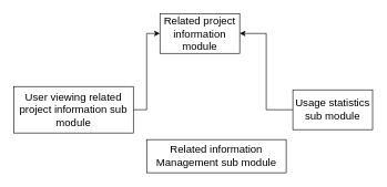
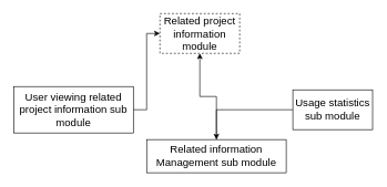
  <mxCell id="0" />
  <mxCell id="1" parent="0" />
- <mxCell id="2" value="&lt;span lang=&quot;EN-HK&quot; style=&quot;font-size: 12pt ; font-family: &amp;#34;calibri&amp;#34; , sans-serif&quot;&gt;Related project information module&lt;/span&gt;&lt;span style=&quot;font-size: medium&quot;&gt;&lt;/span&gt;" style="rounded=0;whiteSpace=wrap;html=1;" vertex="1" parent="1"><mxGeometry x="240" y="20" width="120" height="60" as="geometry" /></mxCell>
+ <mxCell id="2" value="&lt;span lang=&quot;EN-HK&quot; style=&quot;font-size: 12pt ; font-family: &amp;#34;calibri&amp;#34; , sans-serif&quot;&gt;Related project information module&lt;/span&gt;&lt;span style=&quot;font-size: medium&quot;&gt;&lt;/span&gt;" style="rounded=0;whiteSpace=wrap;html=1;dashed=1;" vertex="1" parent="1"><mxGeometry x="240" y="20" width="120" height="60" as="geometry" /></mxCell>
  <mxCell id="3" style="edgeStyle=orthogonalEdgeStyle;rounded=0;orthogonalLoop=1;jettySize=auto;html=1;entryX=0;entryY=0.5;entryDx=0;entryDy=0;" edge="1" parent="1" source="4" target="2"><mxGeometry relative="1" as="geometry" /></mxCell>
  <mxCell id="4" value="&lt;span lang=&quot;EN-HK&quot; style=&quot;font-size: 12pt ; font-family: &amp;#34;calibri&amp;#34; , sans-serif&quot;&gt;User viewing related project information sub module&lt;/span&gt;&lt;span style=&quot;font-size: medium&quot;&gt;&lt;/span&gt;" style="rounded=0;whiteSpace=wrap;html=1;" vertex="1" parent="1"><mxGeometry x="20" y="130" width="180" height="70" as="geometry" /></mxCell>
+ <mxCell id="5" style="edgeStyle=orthogonalEdgeStyle;rounded=0;orthogonalLoop=1;jettySize=auto;html=1;entryX=0.5;entryY=1;entryDx=0;entryDy=0;" edge="1" parent="1" source="6" target="2"><mxGeometry relative="1" as="geometry" /></mxCell>
  <mxCell id="6" value="&lt;span lang=&quot;EN-HK&quot; style=&quot;font-size: 12pt ; font-family: &amp;#34;calibri&amp;#34; , sans-serif&quot;&gt;Related information Management sub module&lt;/span&gt;&lt;span style=&quot;font-size: medium&quot;&gt;&lt;/span&gt;" style="rounded=0;whiteSpace=wrap;html=1;" vertex="1" parent="1"><mxGeometry x="220" y="210" width="210" height="50" as="geometry" /></mxCell>
- <mxCell id="7" style="edgeStyle=orthogonalEdgeStyle;rounded=0;orthogonalLoop=1;jettySize=auto;html=1;entryX=1;entryY=0.5;entryDx=0;entryDy=0;" edge="1" parent="1" source="8" target="2"><mxGeometry relative="1" as="geometry" /></mxCell>
+ <mxCell id="7" style="edgeStyle=orthogonalEdgeStyle;rounded=0;orthogonalLoop=1;jettySize=auto;html=1;" edge="1" parent="1" source="8" target="6"><mxGeometry relative="1" as="geometry" /></mxCell>
  <mxCell id="8" value="&lt;p class=&quot;MsoNormal&quot; style=&quot;margin: 0cm ; font-size: medium ; font-family: &amp;#34;calibri&amp;#34; , sans-serif&quot;&gt;&lt;span lang=&quot;EN-HK&quot;&gt;Usage statistics sub module&lt;/span&gt;&lt;/p&gt;" style="rounded=0;whiteSpace=wrap;html=1;" vertex="1" parent="1"><mxGeometry x="440" y="135" width="120" height="60" as="geometry" /></mxCell>
